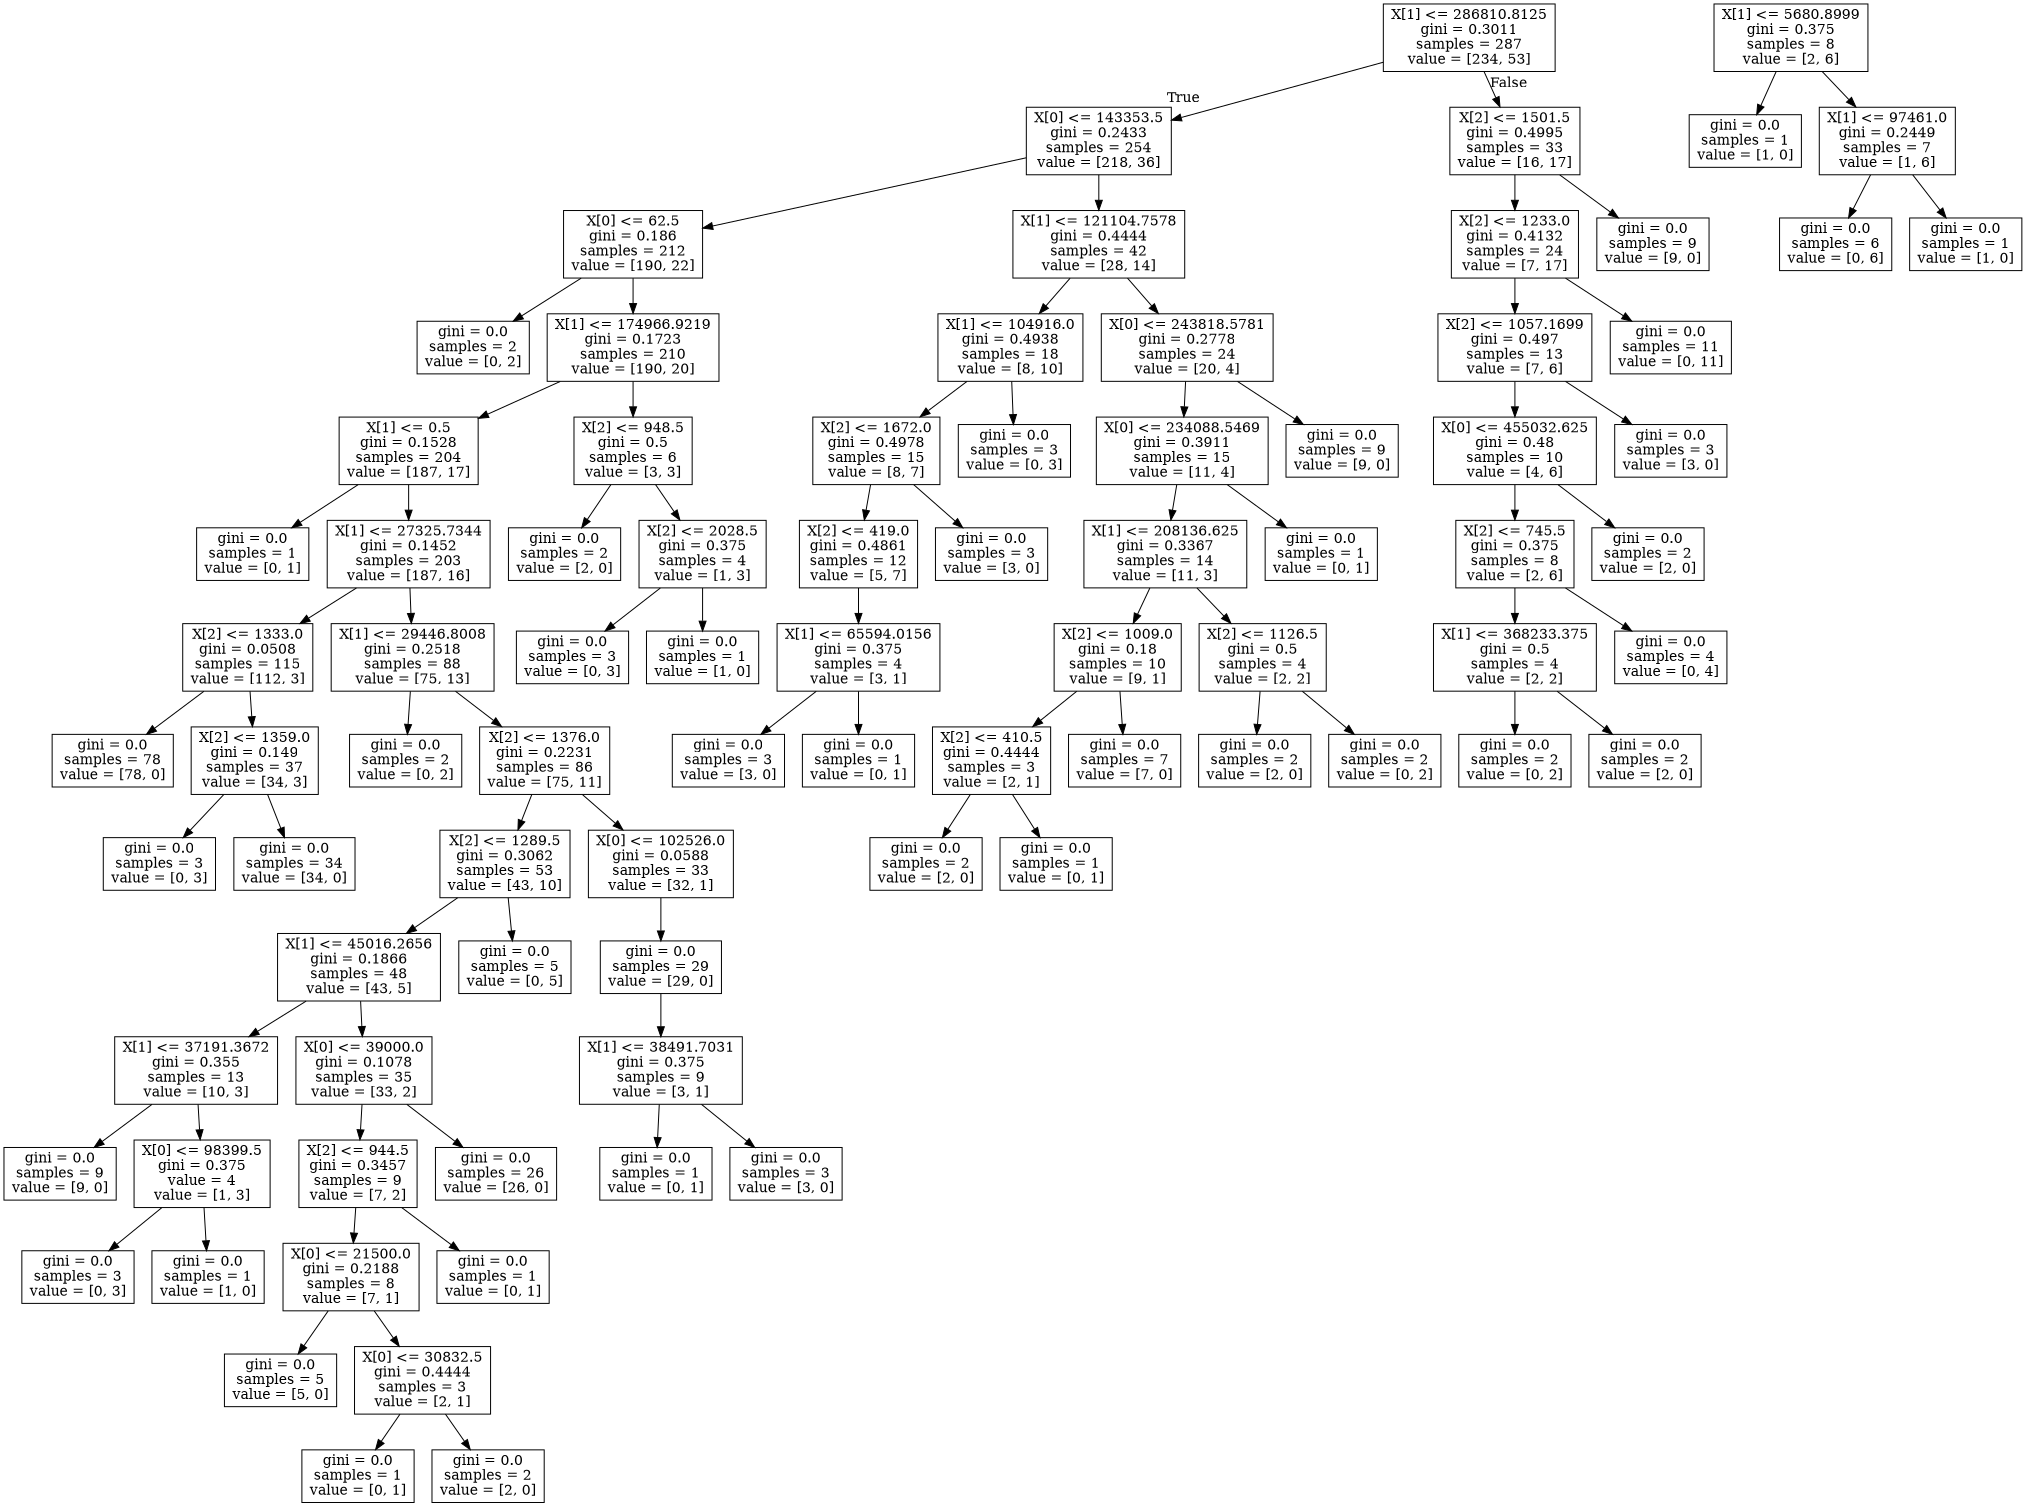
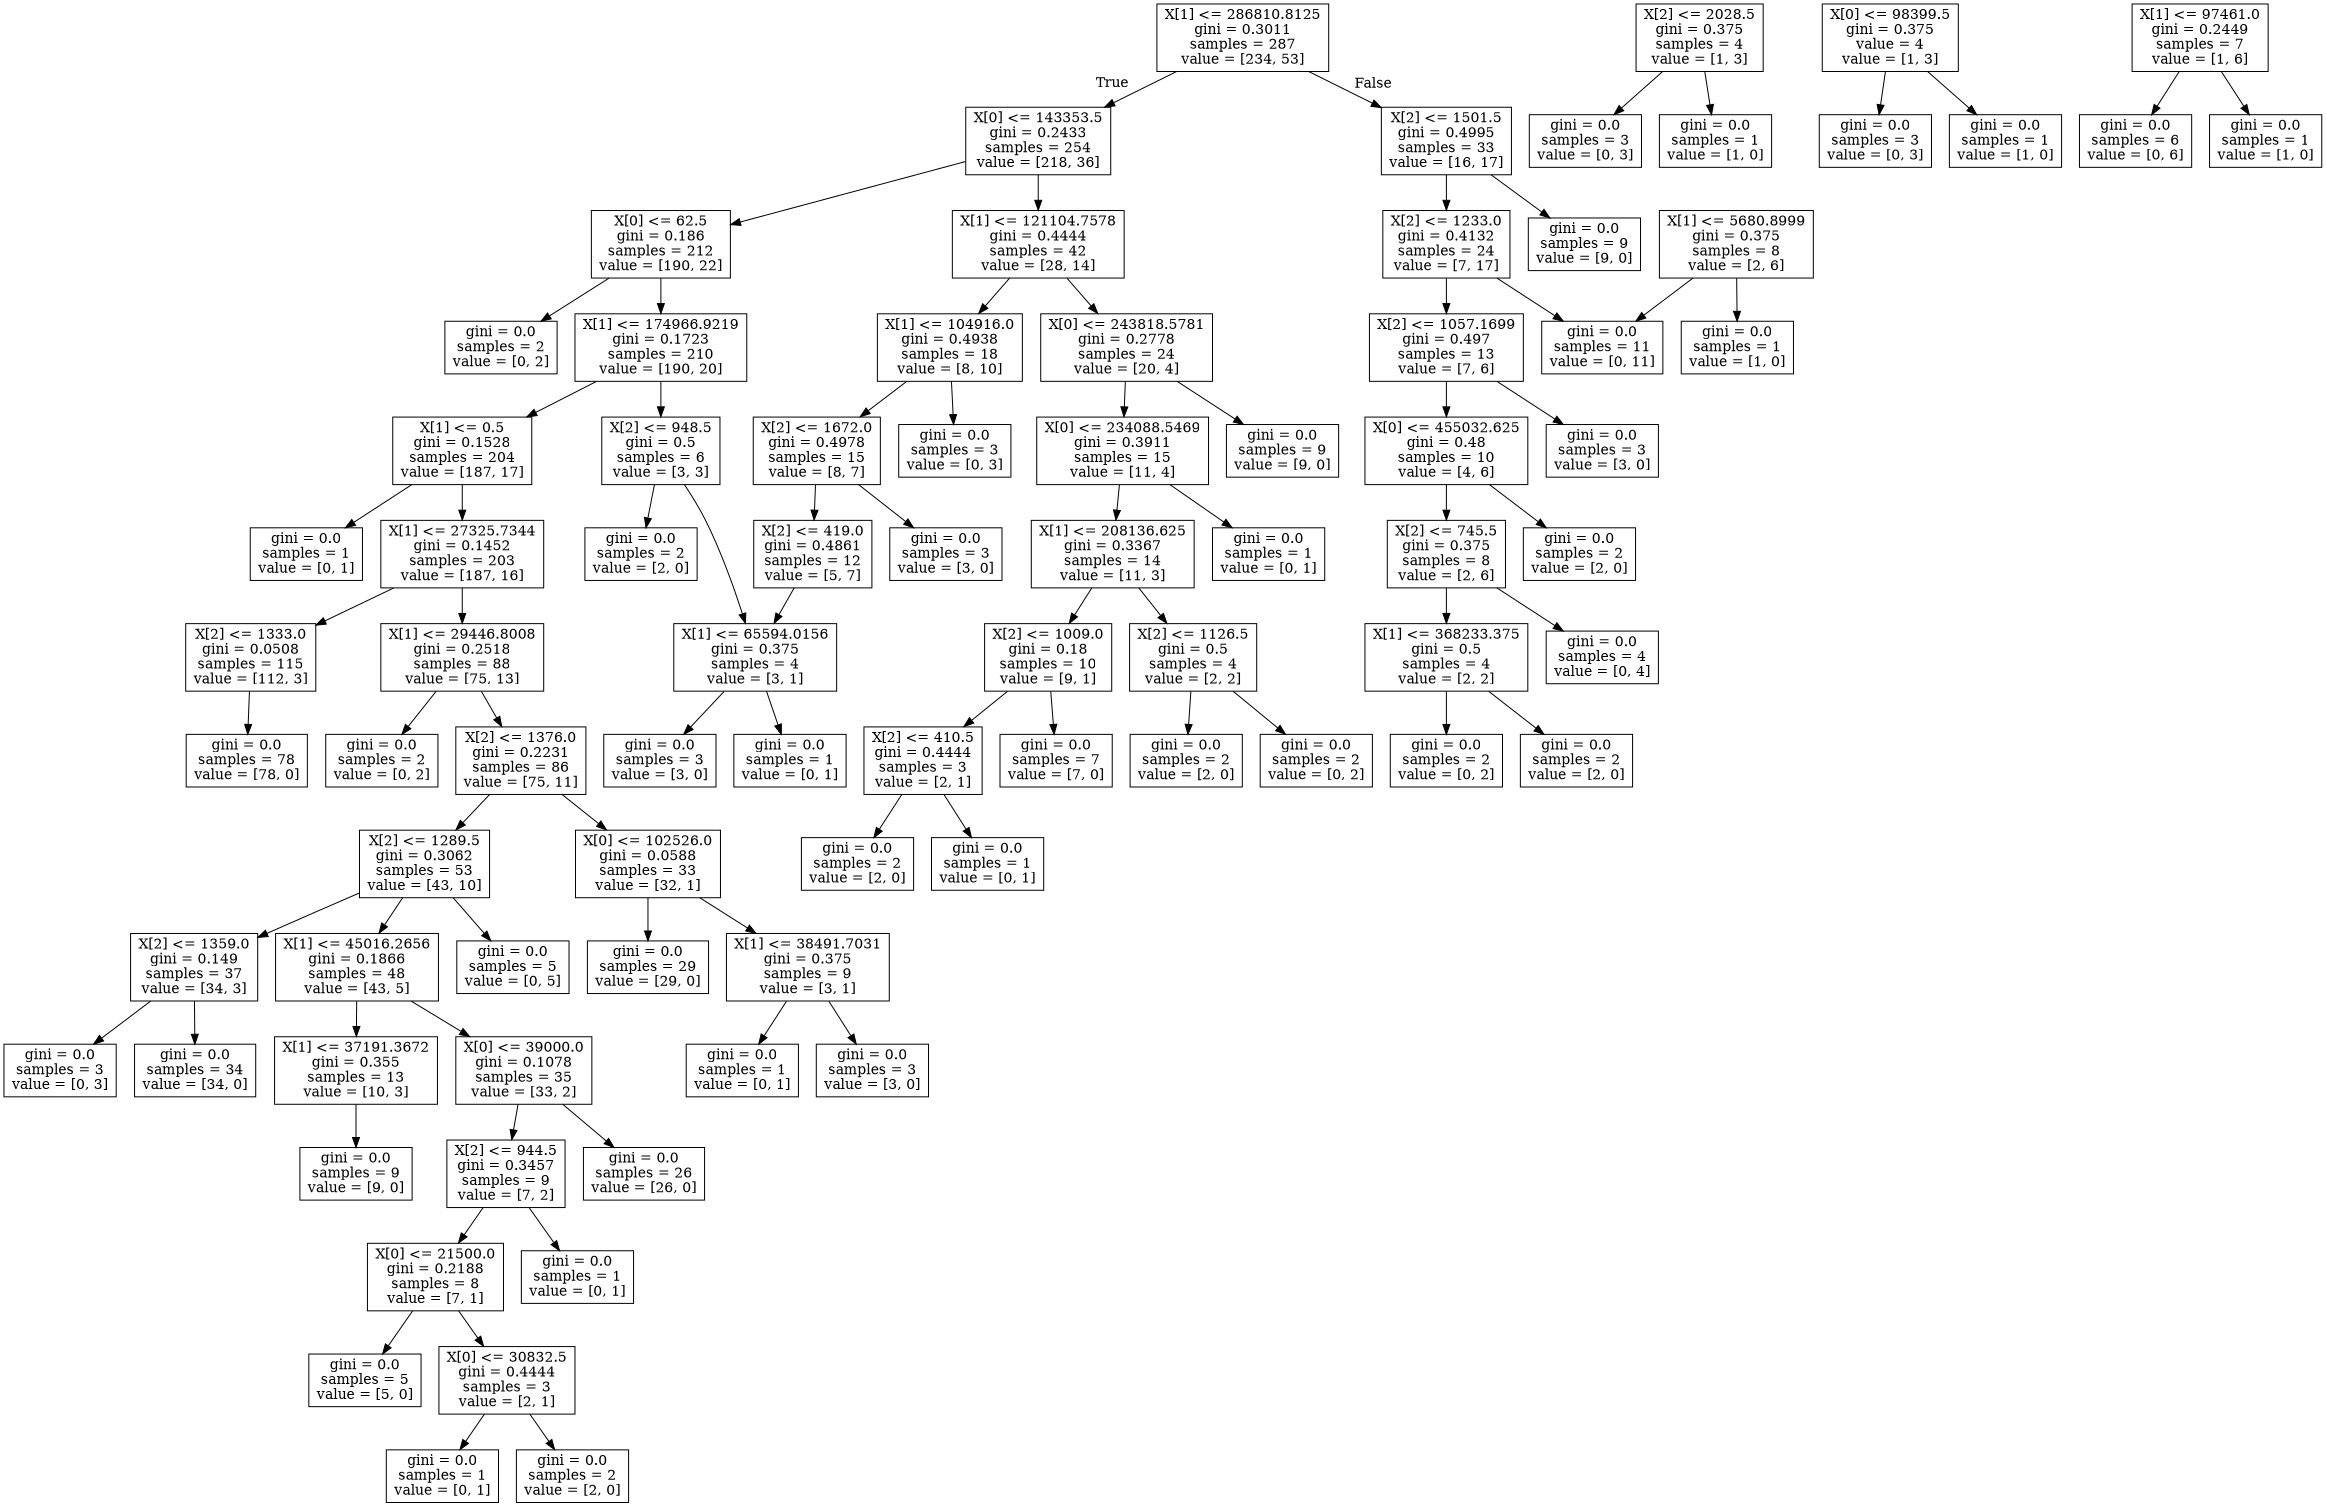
  digraph {
    node [shape=box]
    n1 [label="X[1] <= 286810.8125\ngini = 0.3011\nsamples = 287\nvalue = [234, 53]"]
    n2 [label="X[0] <= 143353.5\ngini = 0.2433\nsamples = 254\nvalue = [218, 36]"]
    n3 [label="X[2] <= 1501.5\ngini = 0.4995\nsamples = 33\nvalue = [16, 17]"]
    n4 [label="X[0] <= 62.5\ngini = 0.186\nsamples = 212\nvalue = [190, 22]"]
    n5 [label="X[1] <= 121104.7578\ngini = 0.4444\nsamples = 42\nvalue = [28, 14]"]
    n6 [label="X[2] <= 1233.0\ngini = 0.4132\nsamples = 24\nvalue = [7, 17]"]
    n7 [label="gini = 0.0\nsamples = 9\nvalue = [9, 0]"]
    n8 [label="gini = 0.0\nsamples = 2\nvalue = [0, 2]"]
    n9 [label="X[1] <= 174966.9219\ngini = 0.1723\nsamples = 210\nvalue = [190, 20]"]
    n10 [label="X[1] <= 104916.0\ngini = 0.4938\nsamples = 18\nvalue = [8, 10]"]
    n11 [label="X[0] <= 243818.5781\ngini = 0.2778\nsamples = 24\nvalue = [20, 4]"]
    n12 [label="X[1] <= 0.5\ngini = 0.1528\nsamples = 204\nvalue = [187, 17]"]
    n13 [label="X[2] <= 948.5\ngini = 0.5\nsamples = 6\nvalue = [3, 3]"]
    n14 [label="gini = 0.0\nsamples = 1\nvalue = [0, 1]"]
    n15 [label="X[1] <= 27325.7344\ngini = 0.1452\nsamples = 203\nvalue = [187, 16]"]
    n16 [label="gini = 0.0\nsamples = 2\nvalue = [2, 0]"]
    n17 [label="X[2] <= 2028.5\ngini = 0.375\nsamples = 4\nvalue = [1, 3]"]
    n18 [label="X[2] <= 1333.0\ngini = 0.0508\nsamples = 115\nvalue = [112, 3]"]
    n19 [label="X[1] <= 29446.8008\ngini = 0.2518\nsamples = 88\nvalue = [75, 13]"]
    n20 [label="gini = 0.0\nsamples = 78\nvalue = [78, 0]"]
    n21 [label="X[2] <= 1359.0\ngini = 0.149\nsamples = 37\nvalue = [34, 3]"]
    n22 [label="gini = 0.0\nsamples = 2\nvalue = [0, 2]"]
    n23 [label="X[2] <= 1376.0\ngini = 0.2231\nsamples = 86\nvalue = [75, 11]"]
    n24 [label="gini = 0.0\nsamples = 3\nvalue = [0, 3]"]
    n25 [label="gini = 0.0\nsamples = 34\nvalue = [34, 0]"]
    n26 [label="X[2] <= 1289.5\ngini = 0.3062\nsamples = 53\nvalue = [43, 10]"]
    n27 [label="X[0] <= 102526.0\ngini = 0.0588\nsamples = 33\nvalue = [32, 1]"]
    n28 [label="X[1] <= 45016.2656\ngini = 0.1866\nsamples = 48\nvalue = [43, 5]"]
    n29 [label="gini = 0.0\nsamples = 5\nvalue = [0, 5]"]
    n30 [label="gini = 0.0\nsamples = 29\nvalue = [29, 0]"]
    n31 [label="X[1] <= 38491.7031\ngini = 0.375\nsamples = 9\nvalue = [3, 1]"]
    n32 [label="X[1] <= 37191.3672\ngini = 0.355\nsamples = 13\nvalue = [10, 3]"]
    n33 [label="X[0] <= 39000.0\ngini = 0.1078\nsamples = 35\nvalue = [33, 2]"]
    n34 [label="gini = 0.0\nsamples = 9\nvalue = [9, 0]"]
    n35 [label="X[0] <= 98399.5\ngini = 0.375\nvalue = 4\nvalue = [1, 3]"]
    n36 [label="X[2] <= 944.5\ngini = 0.3457\nsamples = 9\nvalue = [7, 2]"]
    n37 [label="gini = 0.0\nsamples = 26\nvalue = [26, 0]"]
    n38 [label="gini = 0.0\nsamples = 3\nvalue = [0, 3]"]
    n39 [label="gini = 0.0\nsamples = 1\nvalue = [1, 0]"]
    n40 [label="X[0] <= 21500.0\ngini = 0.2188\nsamples = 8\nvalue = [7, 1]"]
    n41 [label="gini = 0.0\nsamples = 1\nvalue = [0, 1]"]
    n42 [label="gini = 0.0\nsamples = 5\nvalue = [5, 0]"]
    n43 [label="X[0] <= 30832.5\ngini = 0.4444\nsamples = 3\nvalue = [2, 1]"]
    n44 [label="gini = 0.0\nsamples = 1\nvalue = [0, 1]"]
    n45 [label="gini = 0.0\nsamples = 2\nvalue = [2, 0]"]
    n46 [label="gini = 0.0\nsamples = 1\nvalue = [0, 1]"]
    n47 [label="gini = 0.0\nsamples = 3\nvalue = [3, 0]"]
    n48 [label="gini = 0.0\nsamples = 3\nvalue = [0, 3]"]
    n49 [label="gini = 0.0\nsamples = 1\nvalue = [1, 0]"]
    n50 [label="X[2] <= 1672.0\ngini = 0.4978\nsamples = 15\nvalue = [8, 7]"]
    n51 [label="gini = 0.0\nsamples = 3\nvalue = [0, 3]"]
    n52 [label="X[0] <= 234088.5469\ngini = 0.3911\nsamples = 15\nvalue = [11, 4]"]
    n53 [label="gini = 0.0\nsamples = 9\nvalue = [9, 0]"]
    n54 [label="X[2] <= 419.0\ngini = 0.4861\nsamples = 12\nvalue = [5, 7]"]
    n55 [label="gini = 0.0\nsamples = 3\nvalue = [3, 0]"]
    n56 [label="X[1] <= 65594.0156\ngini = 0.375\nsamples = 4\nvalue = [3, 1]"]
    n57 [label="gini = 0.0\nsamples = 3\nvalue = [3, 0]"]
    n58 [label="gini = 0.0\nsamples = 1\nvalue = [0, 1]"]
    n59 [label="X[1] <= 5680.8999\ngini = 0.375\nsamples = 8\nvalue = [2, 6]"]
    n60 [label="gini = 0.0\nsamples = 1\nvalue = [1, 0]"]
    n61 [label="X[1] <= 97461.0\ngini = 0.2449\nsamples = 7\nvalue = [1, 6]"]
    n62 [label="gini = 0.0\nsamples = 6\nvalue = [0, 6]"]
    n63 [label="gini = 0.0\nsamples = 1\nvalue = [1, 0]"]
    n64 [label="X[1] <= 208136.625\ngini = 0.3367\nsamples = 14\nvalue = [11, 3]"]
    n65 [label="gini = 0.0\nsamples = 1\nvalue = [0, 1]"]
    n66 [label="X[2] <= 1009.0\ngini = 0.18\nsamples = 10\nvalue = [9, 1]"]
    n67 [label="X[2] <= 1126.5\ngini = 0.5\nsamples = 4\nvalue = [2, 2]"]
    n68 [label="X[2] <= 410.5\ngini = 0.4444\nsamples = 3\nvalue = [2, 1]"]
    n69 [label="gini = 0.0\nsamples = 7\nvalue = [7, 0]"]
    n70 [label="gini = 0.0\nsamples = 2\nvalue = [2, 0]"]
    n71 [label="gini = 0.0\nsamples = 2\nvalue = [0, 2]"]
    n72 [label="gini = 0.0\nsamples = 2\nvalue = [2, 0]"]
    n73 [label="gini = 0.0\nsamples = 1\nvalue = [0, 1]"]
    n74 [label="X[2] <= 1057.1699\ngini = 0.497\nsamples = 13\nvalue = [7, 6]"]
    n75 [label="gini = 0.0\nsamples = 11\nvalue = [0, 11]"]
    n76 [label="X[0] <= 455032.625\ngini = 0.48\nsamples = 10\nvalue = [4, 6]"]
    n77 [label="gini = 0.0\nsamples = 3\nvalue = [3, 0]"]
    n78 [label="X[2] <= 745.5\ngini = 0.375\nsamples = 8\nvalue = [2, 6]"]
    n79 [label="gini = 0.0\nsamples = 2\nvalue = [2, 0]"]
    n80 [label="X[1] <= 368233.375\ngini = 0.5\nsamples = 4\nvalue = [2, 2]"]
    n81 [label="gini = 0.0\nsamples = 4\nvalue = [0, 4]"]
    n82 [label="gini = 0.0\nsamples = 2\nvalue = [0, 2]"]
    n83 [label="gini = 0.0\nsamples = 2\nvalue = [2, 0]"]
    n1 -> n2 [headlabel=True labelangle=45 labeldistance=2.5]
    n1 -> n3 [headlabel=False labelangle=-45 labeldistance=2.5]
    n2 -> n4
    n2 -> n5
    n3 -> n6
    n3 -> n7
    n4 -> n8
    n4 -> n9
    n5 -> n10
    n5 -> n11
    n6 -> n74
    n6 -> n75
    n9 -> n12
    n9 -> n13
    n10 -> n50
    n10 -> n51
    n11 -> n52
    n11 -> n53
    n12 -> n14
    n12 -> n15
    n13 -> n16
-   n13 -> n17
+   n13 -> n56
    n15 -> n18
    n15 -> n19
    n17 -> n48
    n17 -> n49
    n18 -> n20
-   n18 -> n21
+   n26 -> n21
    n19 -> n22
    n19 -> n23
    n21 -> n24
    n21 -> n25
    n23 -> n26
    n23 -> n27
    n26 -> n28
    n26 -> n29
    n27 -> n30
-   n30 -> n31
+   n27 -> n31
    n28 -> n32
    n28 -> n33
    n31 -> n46
    n31 -> n47
    n32 -> n34
-   n32 -> n35
    n33 -> n36
    n33 -> n37
    n35 -> n38
    n35 -> n39
    n36 -> n40
    n36 -> n41
    n40 -> n42
    n40 -> n43
    n43 -> n44
    n43 -> n45
    n50 -> n54
    n50 -> n55
    n52 -> n64
    n52 -> n65
    n54 -> n56
    n56 -> n57
    n56 -> n58
    n59 -> n60
-   n59 -> n61
+   n59 -> n75
    n61 -> n62
    n61 -> n63
    n64 -> n66
    n64 -> n67
    n66 -> n68
    n66 -> n69
    n67 -> n70
    n67 -> n71
    n68 -> n72
    n68 -> n73
    n74 -> n76
    n74 -> n77
    n76 -> n78
    n76 -> n79
    n78 -> n80
    n78 -> n81
    n80 -> n82
    n80 -> n83
  }
